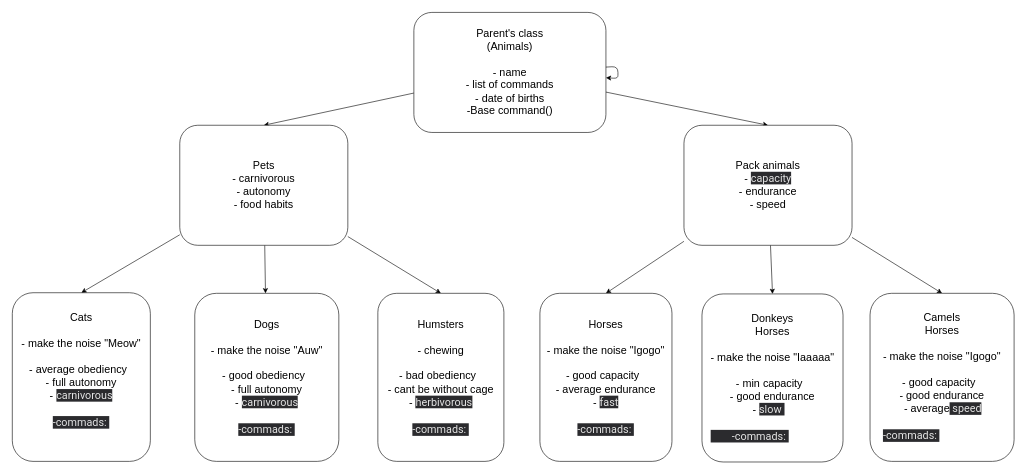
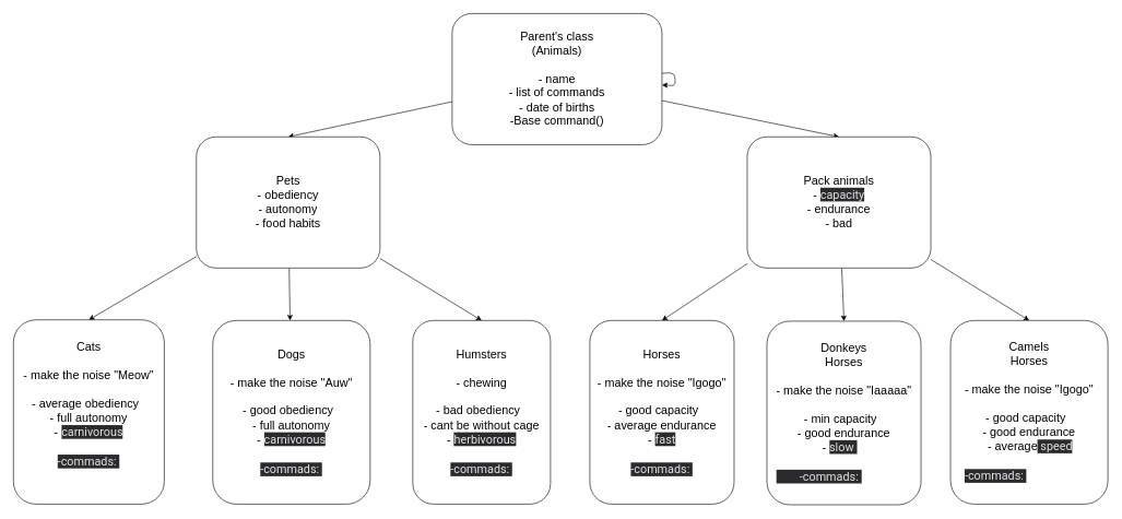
  <mxCell id="0" />
  <mxCell id="1" parent="0" />
  <mxCell id="2" style="edgeStyle=none;html=1;entryX=0.5;entryY=0;entryDx=0;entryDy=0;fontSize=18;" parent="1" source="4" target="8" edge="1"><mxGeometry relative="1" as="geometry" /></mxCell>
  <mxCell id="3" style="edgeStyle=none;html=1;entryX=0.5;entryY=0;entryDx=0;entryDy=0;fontSize=18;" parent="1" source="4" target="12" edge="1"><mxGeometry relative="1" as="geometry" /></mxCell>
  <mxCell id="4" value="&lt;font style=&quot;font-size: 18px;&quot;&gt;Parent's class&lt;br&gt;(Animals)&lt;br&gt;&lt;br&gt;- name&lt;br&gt;- list of commands&lt;br&gt;- date of births&lt;br&gt;-Base command()&lt;br&gt;&lt;/font&gt;" style="rounded=1;whiteSpace=wrap;html=1;" parent="1" vertex="1"><mxGeometry x="689" y="20" width="320" height="200" as="geometry" /></mxCell>
  <mxCell id="5" style="edgeStyle=none;html=1;entryX=0.5;entryY=0;entryDx=0;entryDy=0;fontSize=18;" parent="1" source="8" target="15" edge="1"><mxGeometry relative="1" as="geometry" /></mxCell>
  <mxCell id="6" style="edgeStyle=none;html=1;fontSize=18;" parent="1" source="8" target="14" edge="1"><mxGeometry relative="1" as="geometry" /></mxCell>
  <mxCell id="7" style="edgeStyle=none;html=1;entryX=0.5;entryY=0;entryDx=0;entryDy=0;fontSize=18;" parent="1" source="8" target="13" edge="1"><mxGeometry relative="1" as="geometry" /></mxCell>
- <mxCell id="8" value="Pets&lt;br&gt;-&amp;nbsp;carnivorous&lt;span style=&quot;color: rgb(229, 229, 229); font-family: Roboto, Helvetica, Arial, sans-serif; text-align: left; background-color: rgb(43, 43, 46);&quot;&gt;&lt;br&gt;&lt;/span&gt;- autonomy&lt;br&gt;-&amp;nbsp;food habits&lt;br&gt;" style="rounded=1;whiteSpace=wrap;html=1;fontSize=18;" parent="1" vertex="1"><mxGeometry x="299" y="208" width="280" height="200" as="geometry" /></mxCell>
+ <mxCell id="8" value="Pets&lt;br&gt;-&amp;nbsp;obediency&lt;span style=&quot;color: rgb(229, 229, 229); font-family: Roboto, Helvetica, Arial, sans-serif; text-align: left; background-color: rgb(43, 43, 46);&quot;&gt;&lt;br&gt;&lt;/span&gt;- autonomy&lt;br&gt;-&amp;nbsp;food habits&lt;br&gt;" style="rounded=1;whiteSpace=wrap;html=1;fontSize=18;" parent="1" vertex="1"><mxGeometry x="299" y="208" width="280" height="200" as="geometry" /></mxCell>
  <mxCell id="9" style="edgeStyle=none;html=1;entryX=0.5;entryY=0;entryDx=0;entryDy=0;fontSize=18;" parent="1" source="12" target="16" edge="1"><mxGeometry relative="1" as="geometry" /></mxCell>
  <mxCell id="10" style="edgeStyle=none;html=1;entryX=0.5;entryY=0;entryDx=0;entryDy=0;fontSize=18;" parent="1" source="12" target="18" edge="1"><mxGeometry relative="1" as="geometry" /></mxCell>
  <mxCell id="11" style="edgeStyle=none;html=1;entryX=0.5;entryY=0;entryDx=0;entryDy=0;fontSize=18;" parent="1" source="12" target="17" edge="1"><mxGeometry relative="1" as="geometry" /></mxCell>
- <mxCell id="12" value="Pack animals&lt;br&gt;-&amp;nbsp;&lt;span style=&quot;color: rgb(229, 229, 229); font-family: Roboto, Helvetica, Arial, sans-serif; text-align: left; background-color: rgb(43, 43, 46);&quot;&gt;capacity&lt;br&gt;&lt;/span&gt;- endurance&lt;br&gt;- speed" style="rounded=1;whiteSpace=wrap;html=1;fontSize=18;" parent="1" vertex="1"><mxGeometry x="1139" y="208" width="280" height="200" as="geometry" /></mxCell>
+ <mxCell id="12" value="Pack animals&lt;br&gt;-&amp;nbsp;&lt;span style=&quot;color: rgb(229, 229, 229); font-family: Roboto, Helvetica, Arial, sans-serif; text-align: left; background-color: rgb(43, 43, 46);&quot;&gt;capacity&lt;br&gt;&lt;/span&gt;- endurance&lt;br&gt;- bad" style="rounded=1;whiteSpace=wrap;html=1;fontSize=18;" parent="1" vertex="1"><mxGeometry x="1139" y="208" width="280" height="200" as="geometry" /></mxCell>
  <mxCell id="13" value="Cats&lt;br&gt;&lt;br&gt;- make the noise &quot;Meow&quot;&lt;br&gt;&lt;br&gt;- average obediency&amp;nbsp;&amp;nbsp;&lt;br&gt;- full autonomy&lt;br&gt;-&amp;nbsp;&lt;span style=&quot;color: rgb(229, 229, 229); font-family: Roboto, Helvetica, Arial, sans-serif; text-align: left; background-color: rgb(43, 43, 46);&quot;&gt;carnivorous&lt;br&gt;&lt;br&gt;-commads:&amp;nbsp;&lt;br&gt;&lt;br&gt;&lt;/span&gt;" style="rounded=1;whiteSpace=wrap;html=1;fontSize=18;" parent="1" vertex="1"><mxGeometry x="20" y="487" width="230" height="281" as="geometry" /></mxCell>
  <mxCell id="14" value="Dogs&lt;br&gt;&lt;br&gt;- make the noise &quot;Auw&quot;&lt;br&gt;&lt;br&gt;- good obediency&amp;nbsp;&amp;nbsp;&lt;br&gt;- full autonomy&lt;br&gt;-&amp;nbsp;&lt;span style=&quot;color: rgb(229, 229, 229); font-family: Roboto, Helvetica, Arial, sans-serif; text-align: left; background-color: rgb(43, 43, 46);&quot;&gt;carnivorous&lt;br&gt;&lt;br&gt;&lt;/span&gt;&lt;span style=&quot;color: rgb(229, 229, 229); font-family: Roboto, Helvetica, Arial, sans-serif; text-align: left; background-color: rgb(43, 43, 46);&quot;&gt;-commads:&amp;nbsp;&lt;/span&gt;" style="rounded=1;whiteSpace=wrap;html=1;fontSize=18;" parent="1" vertex="1"><mxGeometry x="324" y="488" width="240" height="280" as="geometry" /></mxCell>
  <mxCell id="15" value="Humsters&lt;br&gt;&lt;br&gt;- chewing&lt;br&gt;&lt;br&gt;- bad obediency&amp;nbsp;&amp;nbsp;&lt;br&gt;- cant be without cage&lt;br&gt;-&amp;nbsp;&lt;span style=&quot;color: rgb(229, 229, 229); font-family: Roboto, Helvetica, Arial, sans-serif; text-align: left; background-color: rgb(43, 43, 46);&quot;&gt;herbivorous&lt;br&gt;&lt;br&gt;&lt;/span&gt;&lt;span style=&quot;color: rgb(229, 229, 229); font-family: Roboto, Helvetica, Arial, sans-serif; text-align: left; background-color: rgb(43, 43, 46);&quot;&gt;-commads:&amp;nbsp;&lt;/span&gt;" style="rounded=1;whiteSpace=wrap;html=1;fontSize=18;" parent="1" vertex="1"><mxGeometry x="629" y="488" width="210" height="280" as="geometry" /></mxCell>
  <mxCell id="16" value="Horses&lt;br&gt;&lt;br&gt;- make the noise &quot;Igogo&quot;&lt;br&gt;&lt;br&gt;- good capacity&amp;nbsp;&amp;nbsp;&lt;br&gt;- average&amp;nbsp;endurance&lt;br&gt;-&amp;nbsp;&lt;span style=&quot;color: rgb(229, 229, 229); font-family: Roboto, Helvetica, Arial, sans-serif; text-align: left; background-color: rgb(43, 43, 46);&quot;&gt;fast&lt;br&gt;&lt;br&gt;&lt;/span&gt;&lt;span style=&quot;color: rgb(229, 229, 229); font-family: Roboto, Helvetica, Arial, sans-serif; text-align: left; background-color: rgb(43, 43, 46);&quot;&gt;-commads:&amp;nbsp;&lt;/span&gt;" style="rounded=1;whiteSpace=wrap;html=1;fontSize=18;" parent="1" vertex="1"><mxGeometry x="899" y="488" width="220" height="280" as="geometry" /></mxCell>
  <mxCell id="17" value="Camels&lt;br&gt;Horses&lt;br&gt;&lt;br&gt;- make the noise &quot;Igogo&quot;&lt;br&gt;&lt;br&gt;- good capacity&amp;nbsp;&amp;nbsp;&lt;br&gt;- good endurance&lt;br&gt;&lt;div style=&quot;text-align: left;&quot;&gt;&lt;span style=&quot;background-color: initial;&quot;&gt;&amp;nbsp; &amp;nbsp; &amp;nbsp; &amp;nbsp;-&amp;nbsp;&lt;/span&gt;&lt;span style=&quot;text-align: center;&quot;&gt;average&lt;/span&gt;&lt;font face=&quot;Roboto, Helvetica, Arial, sans-serif&quot; color=&quot;#e5e5e5&quot;&gt;&lt;span style=&quot;background-color: rgb(43, 43, 46);&quot;&gt;&amp;nbsp;speed&lt;/span&gt;&lt;/font&gt;&lt;/div&gt;&lt;div style=&quot;text-align: left;&quot;&gt;&lt;font face=&quot;Roboto, Helvetica, Arial, sans-serif&quot; color=&quot;#e5e5e5&quot;&gt;&lt;span style=&quot;background-color: rgb(43, 43, 46);&quot;&gt;&lt;br&gt;&lt;/span&gt;&lt;/font&gt;&lt;/div&gt;&lt;div style=&quot;text-align: left;&quot;&gt;&lt;span style=&quot;color: rgb(229, 229, 229); font-family: Roboto, Helvetica, Arial, sans-serif; background-color: rgb(43, 43, 46);&quot;&gt;&lt;span style=&quot;&quot;&gt;&#09;&lt;/span&gt;-commads:&amp;nbsp;&lt;/span&gt;&lt;br style=&quot;color: rgb(229, 229, 229); font-family: Roboto, Helvetica, Arial, sans-serif;&quot;&gt;&lt;/div&gt;" style="rounded=1;whiteSpace=wrap;html=1;fontSize=18;" parent="1" vertex="1"><mxGeometry x="1449" y="488" width="240" height="280" as="geometry" /></mxCell>
  <mxCell id="18" value="Donkeys&lt;br&gt;Horses&lt;br&gt;&lt;br&gt;- make the noise &quot;Iaaaaa&quot;&lt;br&gt;&lt;br&gt;- min capacity&amp;nbsp;&amp;nbsp;&lt;br&gt;- good endurance&lt;br&gt;&lt;div style=&quot;text-align: left;&quot;&gt;&lt;span style=&quot;background-color: initial;&quot;&gt;&amp;nbsp; &amp;nbsp; &amp;nbsp; &amp;nbsp; &amp;nbsp; &amp;nbsp; &amp;nbsp; - &lt;/span&gt;&lt;font face=&quot;Roboto, Helvetica, Arial, sans-serif&quot; color=&quot;#e5e5e5&quot;&gt;&lt;span style=&quot;background-color: rgb(43, 43, 46);&quot;&gt;slow&amp;nbsp;&lt;/span&gt;&lt;/font&gt;&lt;/div&gt;&lt;div style=&quot;text-align: left;&quot;&gt;&lt;font face=&quot;Roboto, Helvetica, Arial, sans-serif&quot; color=&quot;#e5e5e5&quot;&gt;&lt;span style=&quot;background-color: rgb(43, 43, 46);&quot;&gt;&lt;br&gt;&lt;/span&gt;&lt;/font&gt;&lt;/div&gt;&lt;div style=&quot;text-align: left;&quot;&gt;&lt;span style=&quot;color: rgb(229, 229, 229); font-family: Roboto, Helvetica, Arial, sans-serif; background-color: rgb(43, 43, 46);&quot;&gt;&lt;span style=&quot;white-space: pre;&quot;&gt;&#09;&lt;/span&gt;-commads:&amp;nbsp;&lt;/span&gt;&lt;br style=&quot;color: rgb(229, 229, 229); font-family: Roboto, Helvetica, Arial, sans-serif;&quot;&gt;&lt;/div&gt;" style="rounded=1;whiteSpace=wrap;html=1;fontSize=18;" parent="1" vertex="1"><mxGeometry x="1169" y="489" width="235" height="280" as="geometry" /></mxCell>
  <mxCell id="19" style="edgeStyle=none;html=1;fontSize=18;" parent="1" source="4" target="4" edge="1"><mxGeometry relative="1" as="geometry" /></mxCell>
